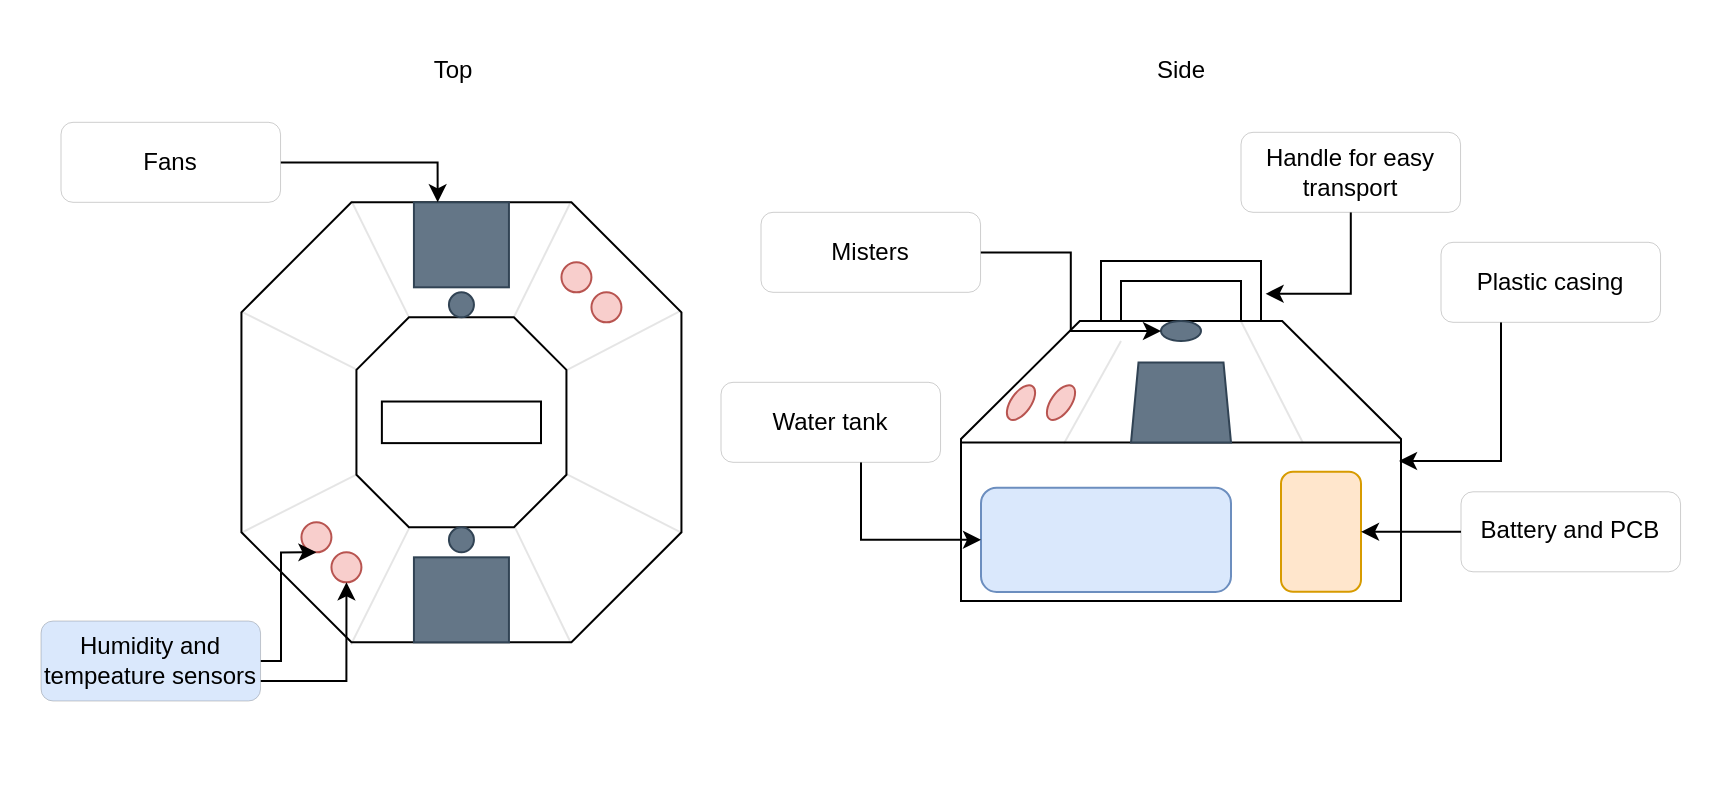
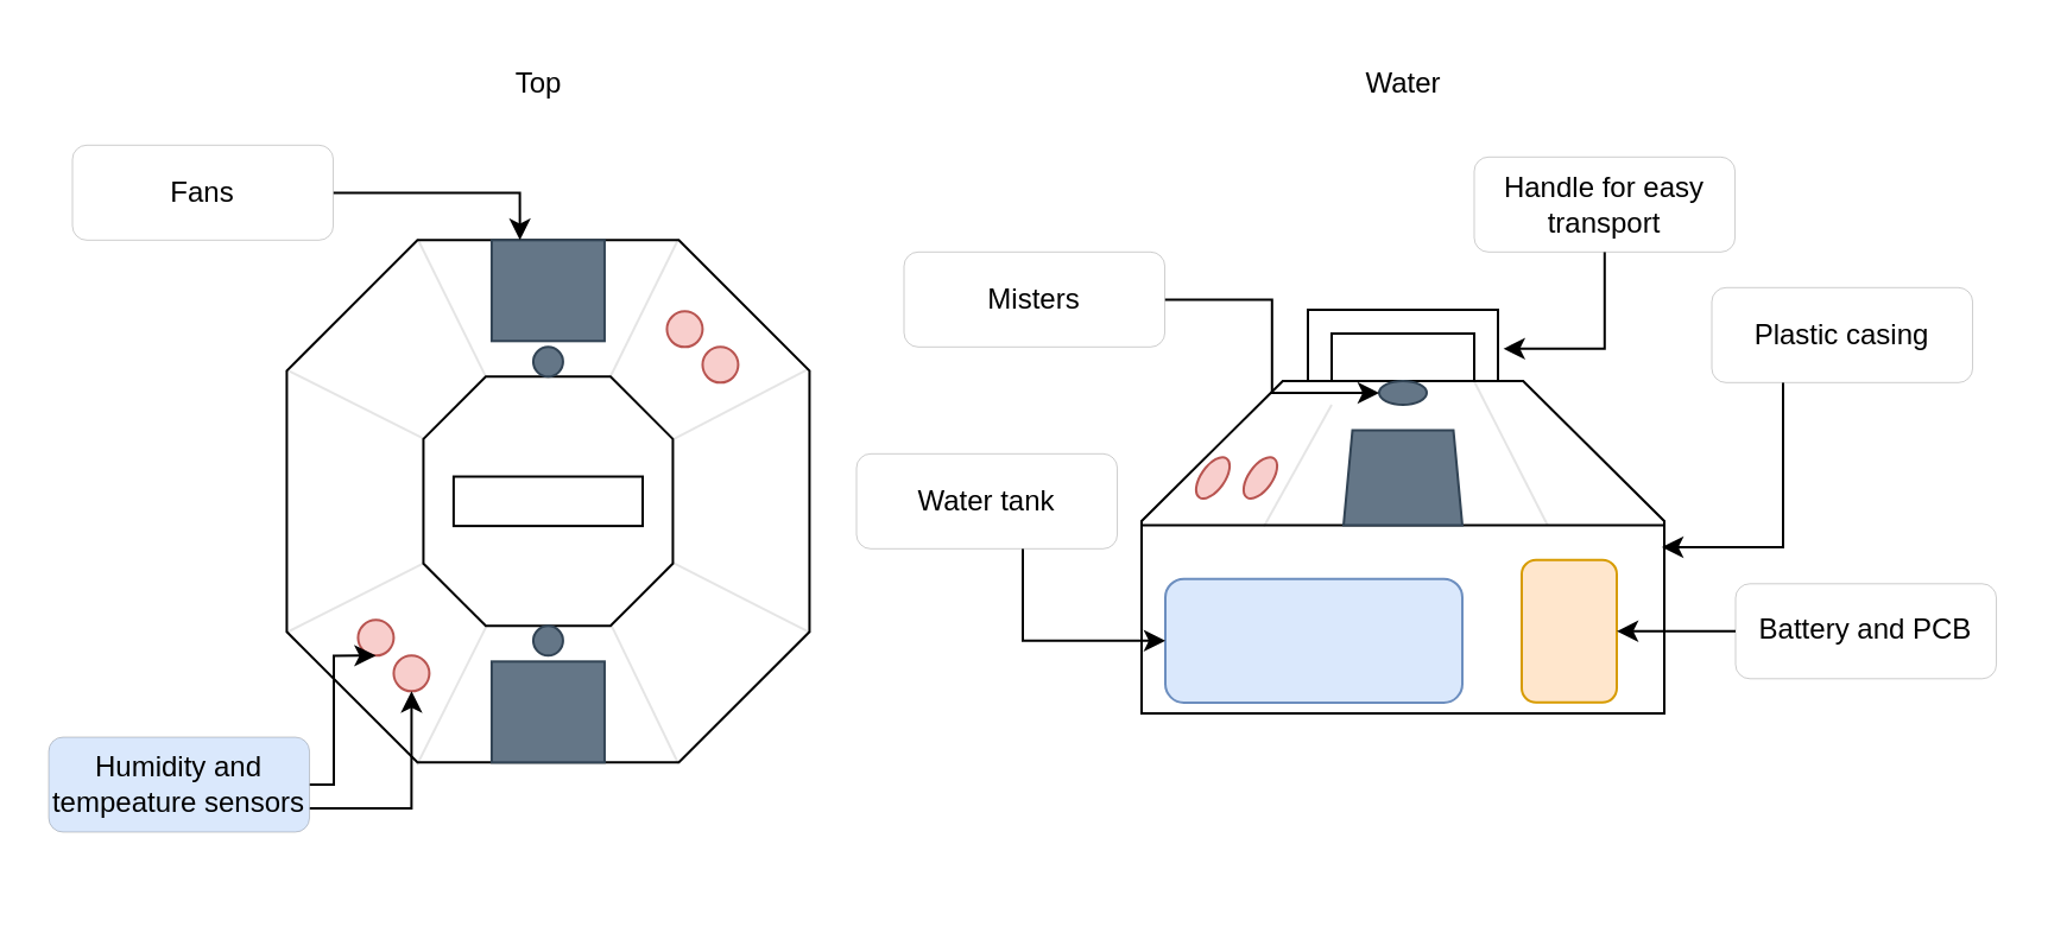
  <mxCell id="0" />
  <mxCell id="1" parent="0" />
  <mxCell id="2" value="" style="verticalLabelPosition=bottom;verticalAlign=top;html=1;shape=mxgraph.basic.polygon;polyCoords=[[0.25,0],[0.75,0],[1,0.25],[1,0.75],[0.75,1],[0.25,1],[0,0.75],[0,0.25]];polyline=0;" vertex="1" parent="1"><mxGeometry x="120.22" y="100.66" width="220" height="220" as="geometry" /></mxCell>
  <mxCell id="3" value="" style="verticalLabelPosition=bottom;verticalAlign=top;html=1;shape=mxgraph.basic.polygon;polyCoords=[[0.25,0],[0.75,0],[1,0.25],[1,0.75],[0.75,1],[0.25,1],[0,0.75],[0,0.25]];polyline=0;" vertex="1" parent="1"><mxGeometry x="177.72" y="158.16" width="105" height="105" as="geometry" /></mxCell>
  <mxCell id="4" value="" style="verticalLabelPosition=bottom;verticalAlign=top;html=1;shape=mxgraph.basic.polygon;polyCoords=[[0.27,0],[0.73,0],[1,0.28],[1,0.66],[1,0.66],[0,0.66],[0,0.66],[0,0.28]];polyline=0;" vertex="1" parent="1"><mxGeometry x="480" y="160" width="220" height="210.8" as="geometry" /></mxCell>
  <mxCell id="5" value="" style="verticalLabelPosition=bottom;verticalAlign=top;html=1;shape=mxgraph.basic.rect;fillColor2=none;strokeWidth=1;size=20;indent=5;" vertex="1" parent="1"><mxGeometry x="480" y="220.8" width="220" height="79.2" as="geometry" /></mxCell>
  <mxCell id="6" value="" style="endArrow=none;html=1;rounded=0;entryX=0.251;entryY=1.004;entryDx=0;entryDy=0;entryPerimeter=0;exitX=0.249;exitY=1.005;exitDx=0;exitDy=0;exitPerimeter=0;opacity=10;" edge="1" parent="1" source="2" target="3"><mxGeometry width="50" height="50" relative="1" as="geometry"><mxPoint x="150.22" y="313.16" as="sourcePoint" /><mxPoint x="200.22" y="263.16" as="targetPoint" /></mxGeometry></mxCell>
  <mxCell id="7" value="" style="rounded=0;whiteSpace=wrap;html=1;fillColor=#647687;fontColor=#ffffff;strokeColor=#314354;" vertex="1" parent="1"><mxGeometry x="206.47" y="278.16" width="47.5" height="42.5" as="geometry" /></mxCell>
  <mxCell id="8" value="" style="endArrow=none;html=1;rounded=0;entryX=0.749;entryY=-0.002;entryDx=0;entryDy=0;entryPerimeter=0;exitX=0.749;exitY=0.001;exitDx=0;exitDy=0;exitPerimeter=0;opacity=10;" edge="1" parent="1" source="3" target="2"><mxGeometry width="50" height="50" relative="1" as="geometry"><mxPoint x="250.22" y="158.84" as="sourcePoint" /><mxPoint x="279.295" y="100.66" as="targetPoint" /></mxGeometry></mxCell>
  <mxCell id="9" value="" style="endArrow=none;html=1;rounded=0;entryX=1.001;entryY=0.747;entryDx=0;entryDy=0;entryPerimeter=0;exitX=1.002;exitY=0.752;exitDx=0;exitDy=0;exitPerimeter=0;opacity=10;" edge="1" parent="1" source="2" target="3"><mxGeometry width="50" height="50" relative="1" as="geometry"><mxPoint x="282.72" y="298.84" as="sourcePoint" /><mxPoint x="311.795" y="240.66" as="targetPoint" /></mxGeometry></mxCell>
  <mxCell id="10" value="" style="endArrow=none;html=1;entryX=0.002;entryY=0.748;entryDx=0;entryDy=0;entryPerimeter=0;exitX=0;exitY=0.751;exitDx=0;exitDy=0;exitPerimeter=0;opacity=10;jumpSize=4;rounded=0;" edge="1" parent="1" source="2" target="3"><mxGeometry width="50" height="50" relative="1" as="geometry"><mxPoint x="130.22" y="278.84" as="sourcePoint" /><mxPoint x="159.295" y="220.66" as="targetPoint" /></mxGeometry></mxCell>
  <mxCell id="11" value="" style="endArrow=none;html=1;rounded=0;entryX=-0.001;entryY=0.248;entryDx=0;entryDy=0;entryPerimeter=0;exitX=0.002;exitY=0.249;exitDx=0;exitDy=0;exitPerimeter=0;opacity=10;" edge="1" parent="1" source="3" target="2"><mxGeometry width="50" height="50" relative="1" as="geometry"><mxPoint x="130.22" y="216.34" as="sourcePoint" /><mxPoint x="159.295" y="158.16" as="targetPoint" /></mxGeometry></mxCell>
  <mxCell id="12" value="" style="endArrow=none;html=1;rounded=0;exitX=0.249;exitY=-0.002;exitDx=0;exitDy=0;exitPerimeter=0;entryX=0.25;entryY=-0.003;entryDx=0;entryDy=0;entryPerimeter=0;opacity=10;" edge="1" parent="1" source="3" target="2"><mxGeometry width="50" height="50" relative="1" as="geometry"><mxPoint x="160.22" y="158.16" as="sourcePoint" /><mxPoint x="180.22" y="99.66" as="targetPoint" /></mxGeometry></mxCell>
  <mxCell id="13" value="" style="endArrow=none;html=1;rounded=0;entryX=0.754;entryY=0.999;entryDx=0;entryDy=0;entryPerimeter=0;exitX=0.749;exitY=1.002;exitDx=0;exitDy=0;exitPerimeter=0;opacity=10;" edge="1" parent="1" source="2" target="3"><mxGeometry width="50" height="50" relative="1" as="geometry"><mxPoint x="311.15" y="278.84" as="sourcePoint" /><mxPoint x="340.225" y="220.66" as="targetPoint" /></mxGeometry></mxCell>
  <mxCell id="14" value="" style="endArrow=none;html=1;rounded=0;entryX=0.999;entryY=0.246;entryDx=0;entryDy=0;entryPerimeter=0;exitX=1.006;exitY=0.249;exitDx=0;exitDy=0;exitPerimeter=0;opacity=10;" edge="1" parent="1" source="3" target="2"><mxGeometry width="50" height="50" relative="1" as="geometry"><mxPoint x="290.22" y="216.34" as="sourcePoint" /><mxPoint x="319.295" y="158.16" as="targetPoint" /></mxGeometry></mxCell>
  <mxCell id="15" value="" style="rounded=0;whiteSpace=wrap;html=1;fillColor=#647687;fontColor=#ffffff;strokeColor=#314354;" vertex="1" parent="1"><mxGeometry x="206.47" y="100.66" width="47.5" height="42.5" as="geometry" /></mxCell>
  <mxCell id="16" value="" style="ellipse;whiteSpace=wrap;html=1;aspect=fixed;fillColor=#647687;fontColor=#ffffff;strokeColor=#314354;" vertex="1" parent="1"><mxGeometry x="223.97" y="145.66" width="12.5" height="12.5" as="geometry" /></mxCell>
  <mxCell id="17" value="" style="ellipse;whiteSpace=wrap;html=1;aspect=fixed;fillColor=#647687;fontColor=#ffffff;strokeColor=#314354;" vertex="1" parent="1"><mxGeometry x="223.97" y="263.16" width="12.5" height="12.5" as="geometry" /></mxCell>
  <mxCell id="18" value="" style="ellipse;whiteSpace=wrap;html=1;aspect=fixed;fillColor=#f8cecc;strokeColor=#b85450;" vertex="1" parent="1"><mxGeometry x="165.22" y="275.66" width="15" height="15" as="geometry" /></mxCell>
  <mxCell id="19" value="" style="ellipse;whiteSpace=wrap;html=1;aspect=fixed;fillColor=#f8cecc;strokeColor=#b85450;" vertex="1" parent="1"><mxGeometry x="150.22" y="260.66" width="15" height="15" as="geometry" /></mxCell>
  <mxCell id="20" value="" style="ellipse;whiteSpace=wrap;html=1;aspect=fixed;fillColor=#f8cecc;strokeColor=#b85450;" vertex="1" parent="1"><mxGeometry x="280.22" y="130.66" width="15" height="15" as="geometry" /></mxCell>
  <mxCell id="21" value="" style="ellipse;whiteSpace=wrap;html=1;aspect=fixed;fillColor=#f8cecc;strokeColor=#b85450;" vertex="1" parent="1"><mxGeometry x="295.22" y="145.66" width="15" height="15" as="geometry" /></mxCell>
  <mxCell id="22" value="" style="endArrow=none;html=1;rounded=0;exitX=0.234;exitY=0.006;exitDx=0;exitDy=0;exitPerimeter=0;opacity=10;" edge="1" parent="1" source="5"><mxGeometry width="50" height="50" relative="1" as="geometry"><mxPoint x="568.11" y="220.8" as="sourcePoint" /><mxPoint x="560" y="170" as="targetPoint" /></mxGeometry></mxCell>
  <mxCell id="23" value="" style="endArrow=none;html=1;rounded=0;exitX=0.777;exitY=0.001;exitDx=0;exitDy=0;exitPerimeter=0;opacity=10;entryX=0.636;entryY=0;entryDx=0;entryDy=0;entryPerimeter=0;" edge="1" parent="1" source="5" target="4"><mxGeometry width="50" height="50" relative="1" as="geometry"><mxPoint x="555.56" y="228.05" as="sourcePoint" /><mxPoint x="572.94" y="180" as="targetPoint" /></mxGeometry></mxCell>
  <mxCell id="24" value="" style="shape=trapezoid;perimeter=trapezoidPerimeter;whiteSpace=wrap;html=1;fixedSize=1;size=3.75;fillColor=#647687;fontColor=#ffffff;strokeColor=#314354;" vertex="1" parent="1"><mxGeometry x="565" y="180.8" width="50" height="40" as="geometry" /></mxCell>
  <mxCell id="25" value="" style="ellipse;whiteSpace=wrap;html=1;fillColor=#647687;fontColor=#ffffff;strokeColor=#314354;" vertex="1" parent="1"><mxGeometry x="580" y="160" width="20" height="10" as="geometry" /></mxCell>
  <mxCell id="26" value="" style="ellipse;whiteSpace=wrap;html=1;rotation=-55;fillColor=#f8cecc;strokeColor=#b85450;" vertex="1" parent="1"><mxGeometry x="500" y="195.8" width="20" height="10" as="geometry" /></mxCell>
  <mxCell id="27" value="" style="ellipse;whiteSpace=wrap;html=1;rotation=-55;fillColor=#f8cecc;strokeColor=#b85450;" vertex="1" parent="1"><mxGeometry x="520" y="195.8" width="20" height="10" as="geometry" /></mxCell>
  <mxCell id="28" value="" style="verticalLabelPosition=bottom;verticalAlign=top;html=1;shape=mxgraph.basic.polygon;polyCoords=[[0.9,0.25],[0.9,1],[0.8,1],[0.8,0.5],[0.2,0.5],[0.2,1],[0.1,1],[0.1,0.25]];polyline=0;" vertex="1" parent="1"><mxGeometry x="540" y="120" width="100" height="40" as="geometry" /></mxCell>
  <mxCell id="29" value="Top" style="text;html=1;align=center;verticalAlign=middle;resizable=0;points=[];autosize=1;strokeColor=none;fillColor=none;" vertex="1" parent="1"><mxGeometry x="206.47" y="20" width="40" height="30" as="geometry" /></mxCell>
- <mxCell id="30" value="Side" style="text;html=1;align=center;verticalAlign=middle;resizable=0;points=[];autosize=1;strokeColor=none;fillColor=none;" vertex="1" parent="1"><mxGeometry x="565" y="20" width="50" height="30" as="geometry" /></mxCell>
+ <mxCell id="30" value="Water" style="text;html=1;align=center;verticalAlign=middle;resizable=0;points=[];autosize=1;strokeColor=none;fillColor=none;" vertex="1" parent="1"><mxGeometry x="565" y="20" width="50" height="30" as="geometry" /></mxCell>
  <mxCell id="31" style="edgeStyle=orthogonalEdgeStyle;rounded=0;jumpSize=4;orthogonalLoop=1;jettySize=auto;html=1;entryX=0.25;entryY=0;entryDx=0;entryDy=0;" edge="1" parent="1" source="32" target="15"><mxGeometry relative="1" as="geometry" /></mxCell>
  <mxCell id="32" value="Fans" style="rounded=1;whiteSpace=wrap;html=1;strokeWidth=0;" vertex="1" parent="1"><mxGeometry x="30" y="60.66" width="109.78" height="40" as="geometry" /></mxCell>
  <mxCell id="33" value="" style="rounded=0;whiteSpace=wrap;html=1;strokeWidth=1;" vertex="1" parent="1"><mxGeometry x="190.44" y="200.26" width="79.56" height="20.8" as="geometry" /></mxCell>
  <mxCell id="34" style="edgeStyle=orthogonalEdgeStyle;rounded=0;jumpSize=4;orthogonalLoop=1;jettySize=auto;html=1;entryX=0.5;entryY=1;entryDx=0;entryDy=0;" edge="1" parent="1" source="36" target="19"><mxGeometry relative="1" as="geometry"><Array as="points"><mxPoint x="140" y="330" /><mxPoint x="140" y="276" /></Array></mxGeometry></mxCell>
  <mxCell id="35" style="edgeStyle=orthogonalEdgeStyle;rounded=0;jumpSize=4;orthogonalLoop=1;jettySize=auto;html=1;exitX=1;exitY=0.75;exitDx=0;exitDy=0;" edge="1" parent="1" source="36" target="18"><mxGeometry relative="1" as="geometry" /></mxCell>
  <mxCell id="36" value="Humidity and tempeature sensors" style="rounded=1;whiteSpace=wrap;html=1;strokeWidth=0;fillColor=#dae8fc;" vertex="1" parent="1"><mxGeometry x="20" y="310" width="109.78" height="40" as="geometry" /></mxCell>
  <mxCell id="37" style="edgeStyle=orthogonalEdgeStyle;rounded=0;jumpSize=4;orthogonalLoop=1;jettySize=auto;html=1;entryX=0;entryY=0.5;entryDx=0;entryDy=0;" edge="1" parent="1" source="38" target="25"><mxGeometry relative="1" as="geometry" /></mxCell>
  <mxCell id="38" value="Misters" style="rounded=1;whiteSpace=wrap;html=1;strokeWidth=0;" vertex="1" parent="1"><mxGeometry x="380" y="105.66" width="109.78" height="40" as="geometry" /></mxCell>
  <mxCell id="39" style="edgeStyle=orthogonalEdgeStyle;rounded=0;jumpSize=4;orthogonalLoop=1;jettySize=auto;html=1;" edge="1" parent="1" source="40"><mxGeometry relative="1" as="geometry"><mxPoint x="699" y="230" as="targetPoint" /><Array as="points"><mxPoint x="750" y="230" /><mxPoint x="699" y="230" /></Array></mxGeometry></mxCell>
  <mxCell id="40" value="Plastic casing" style="rounded=1;whiteSpace=wrap;html=1;strokeWidth=0;" vertex="1" parent="1"><mxGeometry x="720" y="120.66" width="109.78" height="40" as="geometry" /></mxCell>
  <mxCell id="41" style="edgeStyle=orthogonalEdgeStyle;rounded=0;jumpSize=4;orthogonalLoop=1;jettySize=auto;html=1;entryX=0.923;entryY=0.66;entryDx=0;entryDy=0;entryPerimeter=0;" edge="1" parent="1" source="42" target="28"><mxGeometry relative="1" as="geometry"><Array as="points"><mxPoint x="675" y="146" /></Array></mxGeometry></mxCell>
  <mxCell id="42" value="Handle for easy transport" style="rounded=1;whiteSpace=wrap;html=1;strokeWidth=0;dashed=1;" vertex="1" parent="1"><mxGeometry x="620" y="65.66" width="109.78" height="40" as="geometry" /></mxCell>
  <mxCell id="43" value="" style="rounded=1;whiteSpace=wrap;html=1;strokeWidth=1;fillColor=#dae8fc;strokeColor=#6c8ebf;" vertex="1" parent="1"><mxGeometry x="490" y="243.35" width="125" height="52.11" as="geometry" /></mxCell>
  <mxCell id="44" style="edgeStyle=orthogonalEdgeStyle;rounded=0;jumpSize=4;orthogonalLoop=1;jettySize=auto;html=1;entryX=0;entryY=0.5;entryDx=0;entryDy=0;" edge="1" parent="1" source="45" target="43"><mxGeometry relative="1" as="geometry"><Array as="points"><mxPoint x="430" y="269" /></Array></mxGeometry></mxCell>
  <mxCell id="45" value="Water tank" style="rounded=1;whiteSpace=wrap;html=1;strokeWidth=0;" vertex="1" parent="1"><mxGeometry x="360" y="190.66" width="109.78" height="40" as="geometry" /></mxCell>
  <mxCell id="46" value="" style="rounded=1;whiteSpace=wrap;html=1;strokeWidth=1;fillColor=#ffe6cc;strokeColor=#d79b00;" vertex="1" parent="1"><mxGeometry x="640" y="235.4" width="40" height="60" as="geometry" /></mxCell>
  <mxCell id="47" style="edgeStyle=orthogonalEdgeStyle;rounded=0;jumpSize=4;orthogonalLoop=1;jettySize=auto;html=1;exitX=0;exitY=0.5;exitDx=0;exitDy=0;entryX=1;entryY=0.5;entryDx=0;entryDy=0;" edge="1" parent="1" source="48" target="46"><mxGeometry relative="1" as="geometry" /></mxCell>
  <mxCell id="48" value="Battery and PCB" style="rounded=1;whiteSpace=wrap;html=1;strokeWidth=0;" vertex="1" parent="1"><mxGeometry x="730" y="245.4" width="109.78" height="40" as="geometry" /></mxCell>
